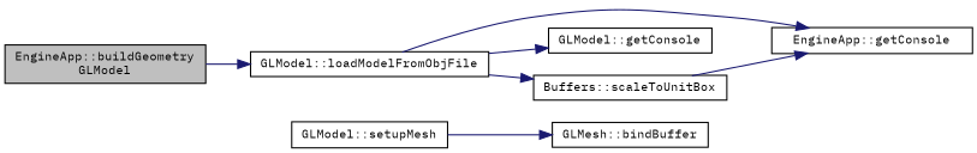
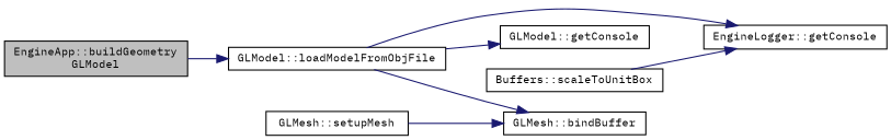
  digraph {
    fontname="IBM Plex Mono"
    rankdir=LR
    node [color=black fillcolor=white fontname="IBM Plex Mono" fontsize=10 shape=record style=filled]
    edge [color=midnightblue fontname="IBM Plex Mono" fontsize=10 labelfontname=Helvetica labelfontsize=10 style=solid]
    n1 [fillcolor=grey75 fontcolor=black height=0.2 label="EngineApp::buildGeometry\lGLModel" width=0.4]
    n2 [height=0.2 label="GLModel::loadModelFromObjFile" width=0.4]
-   n3 [height=0.2 label="EngineApp::getConsole" width=0.4]
+   n3 [height=0.2 label="EngineLogger::getConsole" width=0.4]
    n4 [height=0.2 label="GLModel::getConsole" width=0.4]
    n5 [height=0.2 label="Buffers::scaleToUnitBox" width=0.4]
-   n6 [height=0.2 label="GLModel::setupMesh" width=0.4]
+   n6 [height=0.2 label="GLMesh::setupMesh" width=0.4]
    n7 [height=0.2 label="GLMesh::bindBuffer" width=0.4]
    n1 -> n2
    n2 -> n3
    n2 -> n4
-   n2 -> n5
+   n2 -> n7
    n5 -> n3
    n6 -> n7
  }
